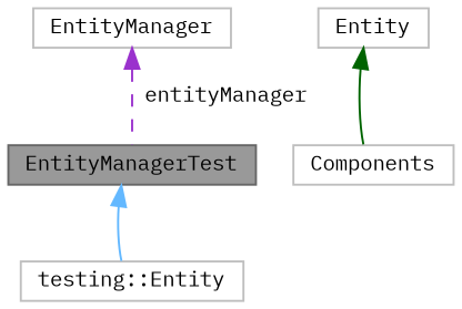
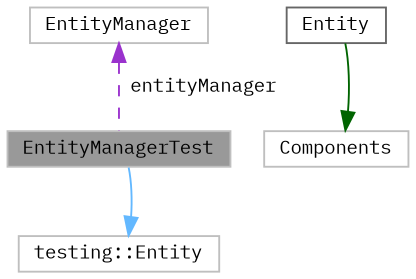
  digraph {
    fontname="IBM Plex Mono"
    node [color=grey75 fillcolor=white fontname="IBM Plex Mono" fontsize=10 shape=box style=filled]
    edge [dir=back fontname="IBM Plex Mono" fontsize=10 labelfontname=Helvetica labelfontsize=10 style=solid]
-   n1 [color=gray40 fillcolor=grey60 fontcolor=black height=0.2 label=EntityManagerTest width=0.4]
+   n1 [fillcolor=grey60 fontcolor=black height=0.2 label=EntityManagerTest width=0.4]
    n2 [height=0.2 label="testing::Entity" width=0.4]
    n3 [height=0.2 label=EntityManager width=0.4]
-   n4 [height=0.2 label=Entity width=0.4]
+   n4 [color=gray40 height=0.2 label=Entity width=0.4]
    n5 [height=0.2 label=Components width=0.4]
-   n1 -> n2 [color=steelblue1]
+   n2 -> n1 [color=steelblue1]
    n3 -> n1 [color=darkorchid3 label=" entityManager" style=dashed]
-   n4 -> n5 [color=darkgreen]
+   n5 -> n4 [color=darkgreen]
  }
